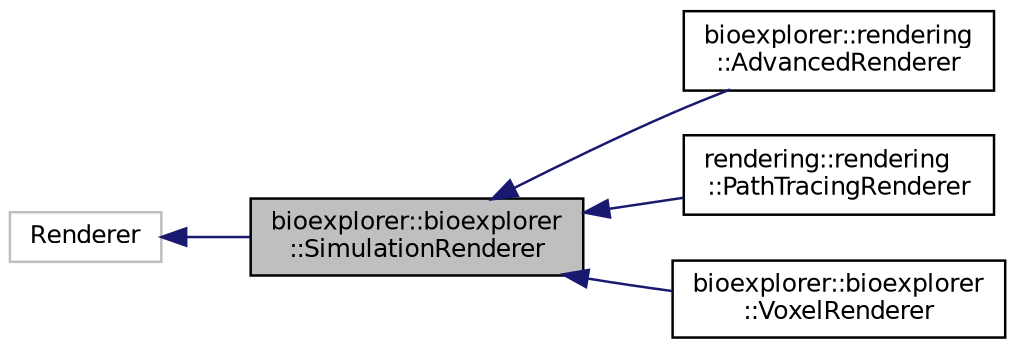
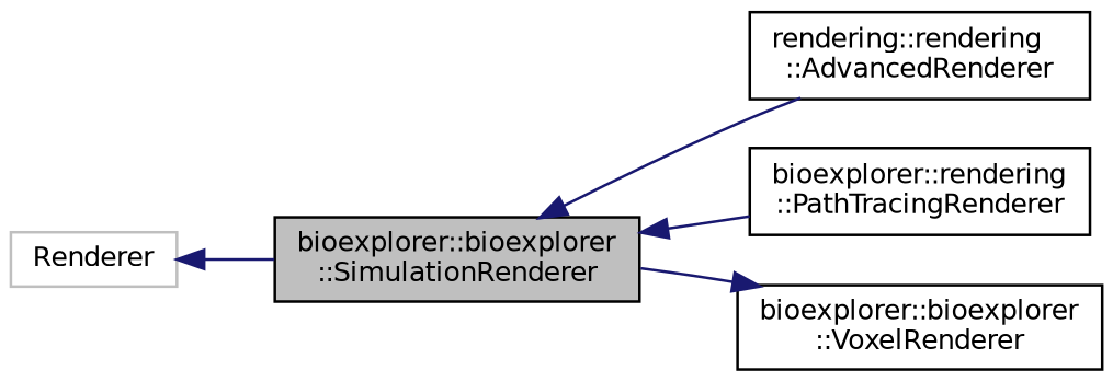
  digraph {
    rankdir=LR
    node [color=black fillcolor=white fontname=Helvetica fontsize=10 shape=record style=filled]
    edge [color=midnightblue dir=back fontname=Helvetica fontsize=10 labelfontname=Helvetica labelfontsize=10 style=solid]
    n1 [fillcolor=grey75 fontcolor=black height=0.2 label="bioexplorer::bioexplorer\l::SimulationRenderer" width=0.4]
-   n2 [height=0.2 label="bioexplorer::rendering\l::AdvancedRenderer" width=0.4]
-   n3 [height=0.2 label="rendering::rendering\l::PathTracingRenderer" width=0.4]
+   n2 [height=0.2 label="rendering::rendering\l::AdvancedRenderer" width=0.4]
+   n3 [height=0.2 label="bioexplorer::rendering\l::PathTracingRenderer" width=0.4]
    n4 [height=0.2 label="bioexplorer::bioexplorer\l::VoxelRenderer" width=0.4]
    n5 [color=grey75 height=0.2 label=Renderer width=0.4]
    n1 -> n2
    n1 -> n3
-   n1 -> n4
+   n4 -> n1
    n5 -> n1
  }
